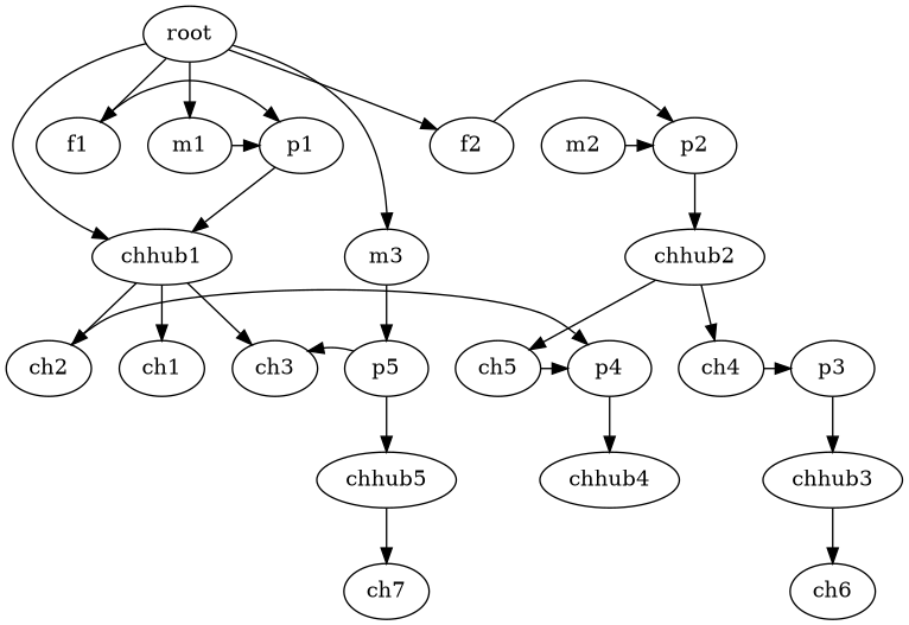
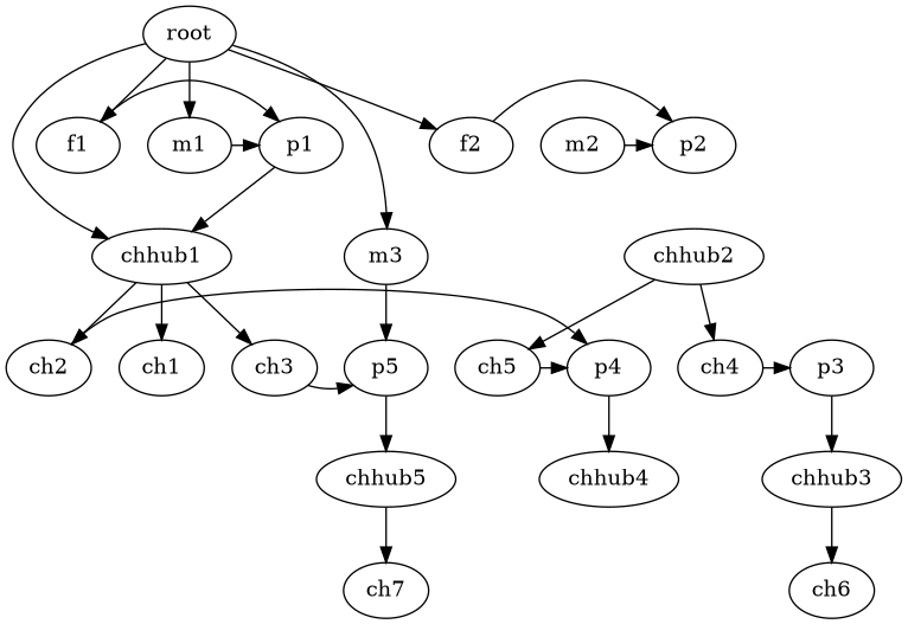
  digraph {
    f1
    p1
    m1
    f2
    p2
    m2
    ch3
    p5
    ch2
    p4
    ch5
    ch1
    p3
    ch4
    chhub1
    chhub2
    chhub5
    chhub4
    chhub3
    root
    m3
    ch6
    ch7
    subgraph sub_1 {
      rank=same
      f1
      p1
      m1
    }
    subgraph sub_2 {
      rank=same
      f2
      p2
      m2
    }
    subgraph sub_3 {
      rank=same
      ch3
      p5
    }
    subgraph sub_4 {
      rank=same
      ch2
      p4
      ch5
    }
    subgraph sub_5 {
      rank=same
      ch1
      p3
      ch4
    }
    f1 -> p1
    p1 -> chhub1
    m1 -> p1
    f2 -> p2
-   p2 -> chhub2
    m2 -> p2
-   p5 -> ch3
+   ch3 -> p5
    p5 -> chhub5
    ch2 -> p4
    p4 -> chhub4
    ch5 -> p4
    p3 -> chhub3
    ch4 -> p3
    chhub1 -> ch3
    chhub1 -> ch2
    chhub1 -> ch1
    chhub2 -> ch5
    chhub2 -> ch4
    chhub5 -> ch7
    chhub3 -> ch6
    root -> f1
    root -> m1
    root -> f2
    root -> chhub1
    root -> m3
    m3 -> p5
  }
